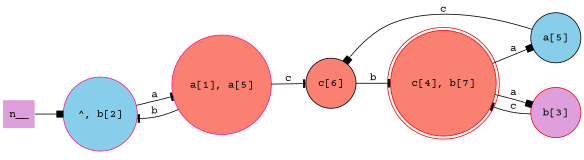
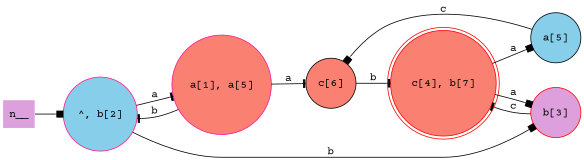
  digraph {
    fontname="Courier Prime"
    rankdir=LR
    node [color=deeppink fillcolor=salmon fontname="Courier Prime" shape=circle style=filled]
    edge [arrowhead=box fontname="Courier Prime"]
    n__ [fillcolor=plum shape=none width=.0]
    n2 [fillcolor=skyblue label="^, b[2]"]
    n3 [label="a[1], a[5]"]
    n4 [color=red fillcolor=plum label="b[3]"]
    n5 [color=black label="c[6]"]
    n6 [color=red label="c[4], b[7]" shape=doublecircle]
    n7 [color=black fillcolor=skyblue label="a[5]"]
    n__ -> n2
    n2 -> n3 [arrowhead=tee label=a]
+   n2 -> n4 [label=b]
    n3 -> n2 [arrowhead=tee label=b]
-   n3 -> n5 [arrowhead=tee label=c]
+   n3 -> n5 [arrowhead=tee label=a]
    n4 -> n6 [arrowhead=tee label=c]
    n5 -> n6 [arrowhead=tee label=b]
    n6 -> n4 [label=a]
    n6 -> n7 [label=a]
    n7 -> n5 [label=c]
  }
